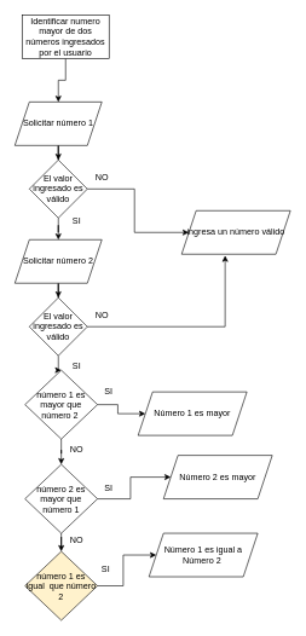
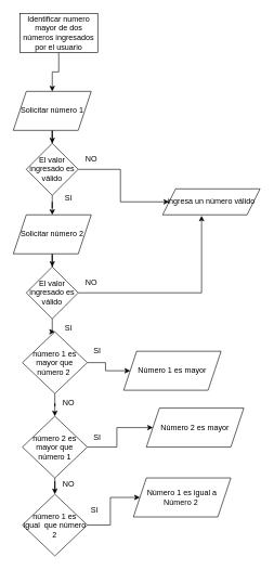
  <mxCell id="0" />
  <mxCell id="1" parent="0" />
  <mxCell id="2" value="" style="edgeStyle=orthogonalEdgeStyle;rounded=0;orthogonalLoop=1;jettySize=auto;html=1;" edge="1" parent="1" source="3" target="5"><mxGeometry relative="1" as="geometry" /></mxCell>
  <mxCell id="3" value="Identificar numero mayor de dos números ingresados por el usuario" style="rounded=0;whiteSpace=wrap;html=1;" vertex="1" parent="1"><mxGeometry x="30" y="20" width="120" height="60" as="geometry" /></mxCell>
  <mxCell id="4" value="" style="edgeStyle=orthogonalEdgeStyle;rounded=0;orthogonalLoop=1;jettySize=auto;html=1;" edge="1" parent="1" source="5" target="10"><mxGeometry relative="1" as="geometry" /></mxCell>
  <mxCell id="5" value="Solicitar número 1" style="shape=parallelogram;perimeter=parallelogramPerimeter;whiteSpace=wrap;html=1;fixedSize=1;" vertex="1" parent="1"><mxGeometry x="20" y="140" width="120" height="60" as="geometry" /></mxCell>
  <mxCell id="6" value="" style="edgeStyle=orthogonalEdgeStyle;rounded=0;orthogonalLoop=1;jettySize=auto;html=1;" edge="1" parent="1" source="7" target="12"><mxGeometry relative="1" as="geometry" /></mxCell>
  <mxCell id="7" value="Solicitar número 2" style="shape=parallelogram;perimeter=parallelogramPerimeter;whiteSpace=wrap;html=1;fixedSize=1;" vertex="1" parent="1"><mxGeometry x="20" y="330" width="120" height="60" as="geometry" /></mxCell>
  <mxCell id="8" style="edgeStyle=orthogonalEdgeStyle;rounded=0;orthogonalLoop=1;jettySize=auto;html=1;" edge="1" parent="1" source="10" target="7"><mxGeometry relative="1" as="geometry" /></mxCell>
  <mxCell id="9" value="" style="edgeStyle=orthogonalEdgeStyle;rounded=0;orthogonalLoop=1;jettySize=auto;html=1;" edge="1" parent="1" source="10" target="13"><mxGeometry relative="1" as="geometry" /></mxCell>
  <mxCell id="10" value="El valor ingresado es válido" style="rhombus;whiteSpace=wrap;html=1;" vertex="1" parent="1"><mxGeometry x="40" y="220" width="80" height="80" as="geometry" /></mxCell>
  <mxCell id="11" value="" style="edgeStyle=orthogonalEdgeStyle;rounded=0;orthogonalLoop=1;jettySize=auto;html=1;" edge="1" parent="1" source="12" target="16"><mxGeometry relative="1" as="geometry" /></mxCell>
  <mxCell id="12" value="El valor ingresado es válido" style="rhombus;whiteSpace=wrap;html=1;" vertex="1" parent="1"><mxGeometry x="40" y="410" width="80" height="80" as="geometry" /></mxCell>
- <mxCell id="13" value="ingresa un número válido" style="shape=parallelogram;perimeter=parallelogramPerimeter;whiteSpace=wrap;html=1;fixedSize=1;" vertex="1" parent="1"><mxGeometry x="250" y="290" width="150" height="60" as="geometry" /></mxCell>
+ <mxCell id="13" value="ingresa un número válido" style="shape=parallelogram;perimeter=parallelogramPerimeter;whiteSpace=wrap;html=1;fixedSize=1;" vertex="1" parent="1"><mxGeometry x="250" y="290" width="150" height="40" as="geometry" /></mxCell>
  <mxCell id="14" value="" style="edgeStyle=orthogonalEdgeStyle;rounded=0;orthogonalLoop=1;jettySize=auto;html=1;" edge="1" parent="1" source="16" target="19"><mxGeometry relative="1" as="geometry" /></mxCell>
  <mxCell id="15" value="" style="edgeStyle=orthogonalEdgeStyle;rounded=0;orthogonalLoop=1;jettySize=auto;html=1;" edge="1" parent="1" source="16" target="20"><mxGeometry relative="1" as="geometry" /></mxCell>
  <mxCell id="16" value="número 1 es mayor que número 2&amp;nbsp;" style="rhombus;whiteSpace=wrap;html=1;" vertex="1" parent="1"><mxGeometry x="34" y="510" width="100" height="95" as="geometry" /></mxCell>
  <mxCell id="17" value="" style="edgeStyle=orthogonalEdgeStyle;rounded=0;orthogonalLoop=1;jettySize=auto;html=1;" edge="1" parent="1" source="19" target="23"><mxGeometry relative="1" as="geometry" /></mxCell>
  <mxCell id="18" value="" style="edgeStyle=orthogonalEdgeStyle;rounded=0;orthogonalLoop=1;jettySize=auto;html=1;" edge="1" parent="1" source="19" target="21"><mxGeometry relative="1" as="geometry" /></mxCell>
  <mxCell id="19" value="número 2 es mayor que número 1" style="rhombus;whiteSpace=wrap;html=1;" vertex="1" parent="1"><mxGeometry x="34" y="640" width="100" height="95" as="geometry" /></mxCell>
  <mxCell id="20" value="Número 1 es mayor" style="shape=parallelogram;perimeter=parallelogramPerimeter;whiteSpace=wrap;html=1;fixedSize=1;" vertex="1" parent="1"><mxGeometry x="190" y="540" width="150" height="60" as="geometry" /></mxCell>
  <mxCell id="21" value="Número 2 es mayor" style="shape=parallelogram;perimeter=parallelogramPerimeter;whiteSpace=wrap;html=1;fixedSize=1;" vertex="1" parent="1"><mxGeometry x="225" y="627.5" width="150" height="60" as="geometry" /></mxCell>
  <mxCell id="22" value="" style="edgeStyle=orthogonalEdgeStyle;rounded=0;orthogonalLoop=1;jettySize=auto;html=1;" edge="1" parent="1" source="23" target="24"><mxGeometry relative="1" as="geometry" /></mxCell>
- <mxCell id="23" value="número 1 es igual&amp;nbsp; que número 2" style="rhombus;whiteSpace=wrap;html=1;fillColor=#fff2cc;" vertex="1" parent="1"><mxGeometry x="34" y="760" width="100" height="95" as="geometry" /></mxCell>
+ <mxCell id="23" value="número 1 es igual&amp;nbsp; que número 2" style="rhombus;whiteSpace=wrap;html=1;" vertex="1" parent="1"><mxGeometry x="34" y="760" width="100" height="95" as="geometry" /></mxCell>
  <mxCell id="24" value="Número 1 es igual a Número 2&amp;nbsp;" style="shape=parallelogram;perimeter=parallelogramPerimeter;whiteSpace=wrap;html=1;fixedSize=1;" vertex="1" parent="1"><mxGeometry x="205" y="735" width="150" height="60" as="geometry" /></mxCell>
  <mxCell id="25" style="edgeStyle=orthogonalEdgeStyle;rounded=0;orthogonalLoop=1;jettySize=auto;html=1;entryX=0.4;entryY=1.033;entryDx=0;entryDy=0;entryPerimeter=0;" edge="1" parent="1" source="12" target="13"><mxGeometry relative="1" as="geometry" /></mxCell>
  <mxCell id="26" value="SI" style="text;html=1;align=center;verticalAlign=middle;resizable=0;points=[];autosize=1;strokeColor=none;fillColor=none;" vertex="1" parent="1"><mxGeometry x="90" y="490" width="30" height="30" as="geometry" /></mxCell>
  <mxCell id="27" value="SI" style="text;html=1;align=center;verticalAlign=middle;resizable=0;points=[];autosize=1;strokeColor=none;fillColor=none;" vertex="1" parent="1"><mxGeometry x="134" y="657.5" width="30" height="30" as="geometry" /></mxCell>
  <mxCell id="28" value="SI" style="text;html=1;align=center;verticalAlign=middle;resizable=0;points=[];autosize=1;strokeColor=none;fillColor=none;" vertex="1" parent="1"><mxGeometry x="134" y="525" width="30" height="30" as="geometry" /></mxCell>
  <mxCell id="29" value="SI" style="text;html=1;align=center;verticalAlign=middle;resizable=0;points=[];autosize=1;strokeColor=none;fillColor=none;" vertex="1" parent="1"><mxGeometry x="130" y="770" width="30" height="30" as="geometry" /></mxCell>
  <mxCell id="30" value="NO" style="text;html=1;align=center;verticalAlign=middle;resizable=0;points=[];autosize=1;strokeColor=none;fillColor=none;" vertex="1" parent="1"><mxGeometry x="85" y="605" width="40" height="30" as="geometry" /></mxCell>
  <mxCell id="31" value="NO" style="text;html=1;align=center;verticalAlign=middle;resizable=0;points=[];autosize=1;strokeColor=none;fillColor=none;" vertex="1" parent="1"><mxGeometry x="120" y="230" width="40" height="30" as="geometry" /></mxCell>
  <mxCell id="32" value="NO" style="text;html=1;align=center;verticalAlign=middle;resizable=0;points=[];autosize=1;strokeColor=none;fillColor=none;" vertex="1" parent="1"><mxGeometry x="120" y="420" width="40" height="30" as="geometry" /></mxCell>
  <mxCell id="33" value="NO" style="text;html=1;align=center;verticalAlign=middle;resizable=0;points=[];autosize=1;strokeColor=none;fillColor=none;" vertex="1" parent="1"><mxGeometry x="85" y="730" width="40" height="30" as="geometry" /></mxCell>
  <mxCell id="34" value="SI" style="text;html=1;align=center;verticalAlign=middle;resizable=0;points=[];autosize=1;strokeColor=none;fillColor=none;" vertex="1" parent="1"><mxGeometry x="90" y="290" width="30" height="30" as="geometry" /></mxCell>
